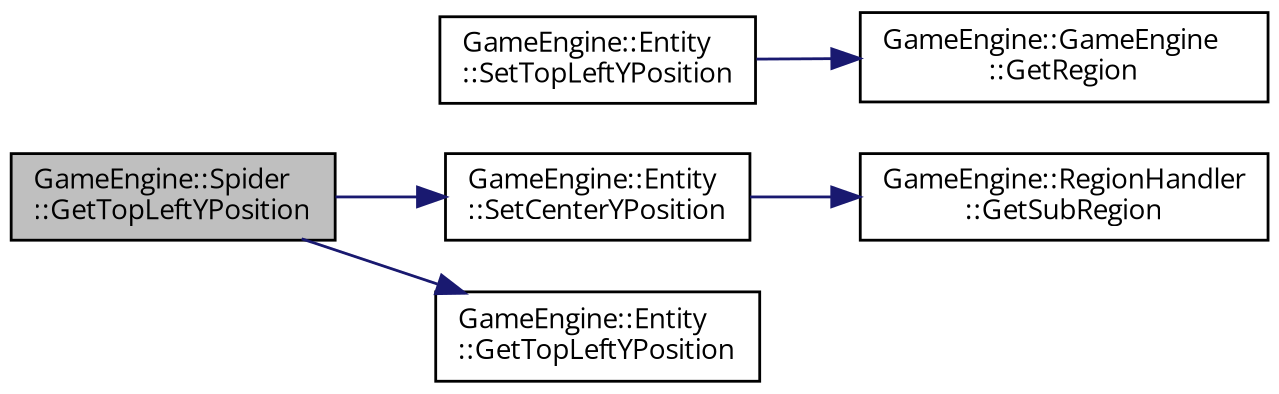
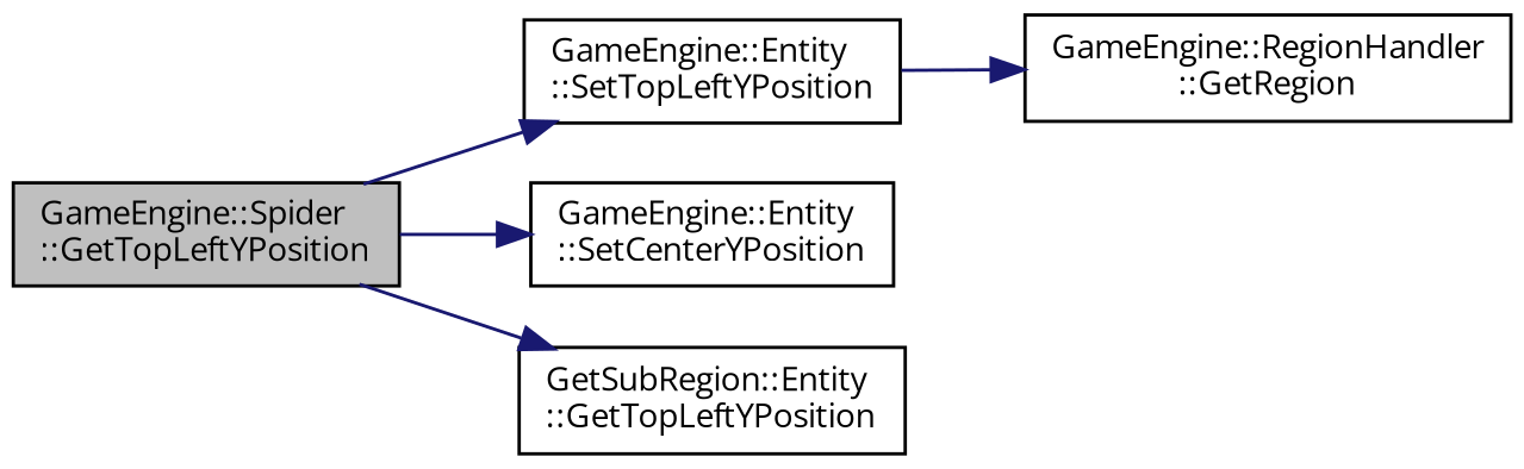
  digraph {
    fontname="Open Sans"
    rankdir=LR
    node [color=black fillcolor=white fontname="Open Sans" fontsize=10 shape=record style=filled]
    edge [color=midnightblue fontname="Open Sans" fontsize=10 labelfontname=Helvetica labelfontsize=10 style=solid]
    n1 [fillcolor=grey75 fontcolor=black height=0.2 label="GameEngine::Spider\l::GetTopLeftYPosition" width=0.4]
    n2 [height=0.2 label="GameEngine::Entity\l::SetTopLeftYPosition" width=0.4]
    n3 [height=0.2 label="GameEngine::Entity\l::SetCenterYPosition" width=0.4]
-   n4 [height=0.2 label="GameEngine::Entity\l::GetTopLeftYPosition" width=0.4]
-   n5 [height=0.2 label="GameEngine::GameEngine\l::GetRegion" width=0.4]
-   n6 [height=0.2 label="GameEngine::RegionHandler\l::GetSubRegion" width=0.4]
+   n4 [height=0.2 label="GetSubRegion::Entity\l::GetTopLeftYPosition" width=0.4]
+   n5 [height=0.2 label="GameEngine::RegionHandler\l::GetRegion" width=0.4]
+   n1 -> n2
    n1 -> n3
    n1 -> n4
    n2 -> n5
-   n3 -> n6
  }
